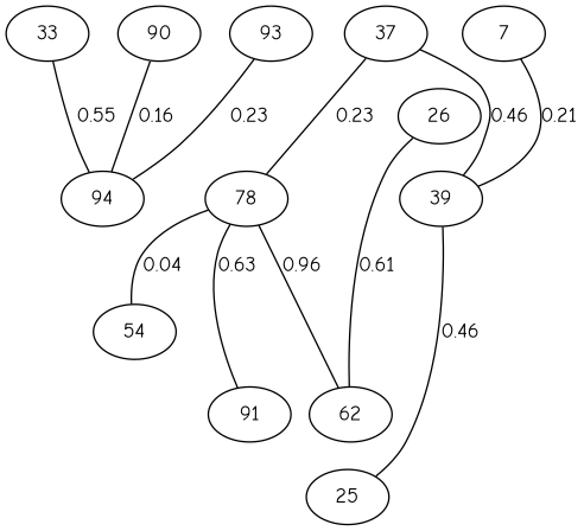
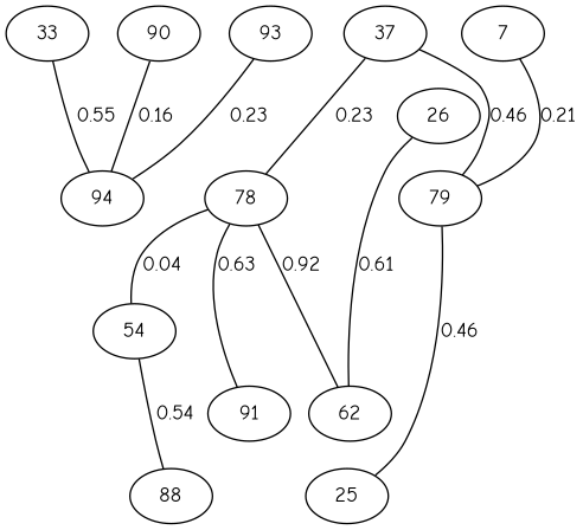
  strict graph {
    fontname="Comic Neue"
    node [fontname="Comic Neue"]
    edge [fontname="Comic Neue"]
    33
    94
    n3 [label=37]
    78
-   79 [label=39]
+   79
    62
    91
    54
    25
    26
    7
+   88
    90
    93
    33 -- 94 [label=0.55 weight=0.5767466678305291]
    n3 -- 78 [label=0.23 weight=0.22639558282906058]
    n3 -- 79 [label=0.46 weight=0.4638849174624595]
-   78 -- 62 [label=0.96 weight=0.9609842372454804]
+   78 -- 62 [label=0.92 weight=0.9609842372454804]
    78 -- 91 [label=0.63 weight=0.6295168067163477]
    78 -- 54 [label=0.04 weight=0.040461548020641946]
    79 -- 25 [label=0.46 weight=0.3488102594672463]
+   54 -- 88 [label=0.54 weight=0.5442547507651752]
    26 -- 62 [label=0.61 weight=0.6100494030295472]
    7 -- 79 [label=0.21 weight=0.21489547439864998]
    90 -- 94 [label=0.16 weight=0.16402546313539734]
    93 -- 94 [label=0.23 weight=0.5137258941308408]
  }
